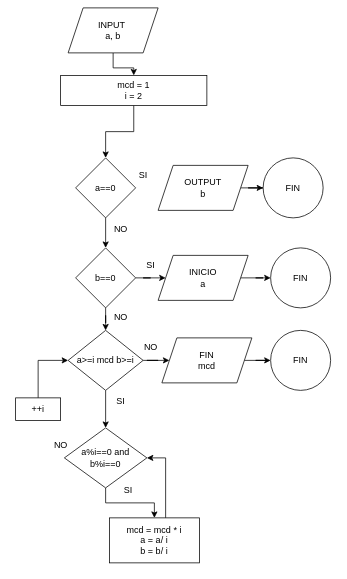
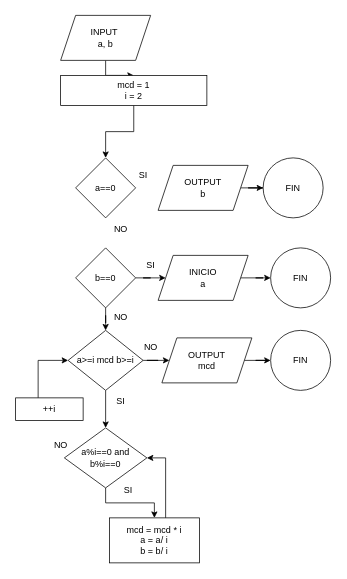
  <mxCell id="0" />
  <mxCell id="1" parent="0" />
  <mxCell id="2" value="" style="edgeStyle=orthogonalEdgeStyle;rounded=0;orthogonalLoop=1;jettySize=auto;html=1;" edge="1" parent="1" source="3" target="5"><mxGeometry relative="1" as="geometry" /></mxCell>
- <mxCell id="3" value="INPUT&amp;nbsp;&lt;div&gt;a, b&lt;/div&gt;" style="shape=parallelogram;perimeter=parallelogramPerimeter;whiteSpace=wrap;html=1;fixedSize=1;" vertex="1" parent="1"><mxGeometry x="90" y="10" width="120" height="60" as="geometry" /></mxCell>
+ <mxCell id="3" value="INPUT&amp;nbsp;&lt;div&gt;a, b&lt;/div&gt;" style="shape=parallelogram;perimeter=parallelogramPerimeter;whiteSpace=wrap;html=1;fixedSize=1;" vertex="1" parent="1"><mxGeometry x="80" y="20" width="120" height="60" as="geometry" /></mxCell>
  <mxCell id="4" value="" style="edgeStyle=orthogonalEdgeStyle;rounded=0;orthogonalLoop=1;jettySize=auto;html=1;" edge="1" parent="1" source="5" target="7"><mxGeometry relative="1" as="geometry" /></mxCell>
  <mxCell id="5" value="mcd = 1&lt;div&gt;i = 2&lt;/div&gt;" style="whiteSpace=wrap;html=1;" vertex="1" parent="1"><mxGeometry x="80" y="100" width="195" height="40" as="geometry" /></mxCell>
- <mxCell id="6" value="" style="edgeStyle=orthogonalEdgeStyle;rounded=0;orthogonalLoop=1;jettySize=auto;html=1;" edge="1" parent="1" source="7" target="15"><mxGeometry relative="1" as="geometry" /></mxCell>
  <mxCell id="7" value="a==0" style="rhombus;whiteSpace=wrap;html=1;" vertex="1" parent="1"><mxGeometry x="100" y="210" width="80" height="80" as="geometry" /></mxCell>
  <mxCell id="8" value="" style="edgeStyle=orthogonalEdgeStyle;rounded=0;orthogonalLoop=1;jettySize=auto;html=1;" edge="1" parent="1" source="9" target="10"><mxGeometry relative="1" as="geometry" /></mxCell>
  <mxCell id="9" value="OUTPUT&lt;div&gt;b&lt;/div&gt;" style="shape=parallelogram;perimeter=parallelogramPerimeter;whiteSpace=wrap;html=1;fixedSize=1;" vertex="1" parent="1"><mxGeometry x="210" y="220" width="120" height="60" as="geometry" /></mxCell>
  <mxCell id="10" value="FIN" style="ellipse;whiteSpace=wrap;html=1;" vertex="1" parent="1"><mxGeometry x="350" y="210" width="80" height="80" as="geometry" /></mxCell>
  <mxCell id="11" value="SI" style="text;html=1;align=center;verticalAlign=middle;resizable=0;points=[];autosize=1;strokeColor=none;fillColor=none;" vertex="1" parent="1"><mxGeometry x="175" y="218" width="30" height="30" as="geometry" /></mxCell>
  <mxCell id="12" value="NO" style="text;html=1;align=center;verticalAlign=middle;resizable=0;points=[];autosize=1;strokeColor=none;fillColor=none;" vertex="1" parent="1"><mxGeometry x="140" y="290" width="40" height="30" as="geometry" /></mxCell>
  <mxCell id="13" value="" style="edgeStyle=orthogonalEdgeStyle;rounded=0;orthogonalLoop=1;jettySize=auto;html=1;" edge="1" parent="1" source="15" target="17"><mxGeometry relative="1" as="geometry" /></mxCell>
  <mxCell id="14" value="" style="edgeStyle=orthogonalEdgeStyle;rounded=0;orthogonalLoop=1;jettySize=auto;html=1;" edge="1" parent="1" source="15" target="21"><mxGeometry relative="1" as="geometry" /></mxCell>
  <mxCell id="15" value="b==0" style="rhombus;whiteSpace=wrap;html=1;" vertex="1" parent="1"><mxGeometry x="100" y="330" width="80" height="80" as="geometry" /></mxCell>
  <mxCell id="16" value="" style="edgeStyle=orthogonalEdgeStyle;rounded=0;orthogonalLoop=1;jettySize=auto;html=1;" edge="1" parent="1" source="17" target="18"><mxGeometry relative="1" as="geometry" /></mxCell>
  <mxCell id="17" value="INICIO&lt;div&gt;a&lt;/div&gt;" style="shape=parallelogram;perimeter=parallelogramPerimeter;whiteSpace=wrap;html=1;fixedSize=1;" vertex="1" parent="1"><mxGeometry x="210" y="340" width="120" height="60" as="geometry" /></mxCell>
  <mxCell id="18" value="FIN" style="ellipse;whiteSpace=wrap;html=1;" vertex="1" parent="1"><mxGeometry x="360" y="330" width="80" height="80" as="geometry" /></mxCell>
  <mxCell id="19" value="" style="edgeStyle=orthogonalEdgeStyle;rounded=0;orthogonalLoop=1;jettySize=auto;html=1;" edge="1" parent="1" source="21" target="25"><mxGeometry relative="1" as="geometry" /></mxCell>
  <mxCell id="20" value="" style="edgeStyle=orthogonalEdgeStyle;rounded=0;orthogonalLoop=1;jettySize=auto;html=1;" edge="1" parent="1" source="21" target="31"><mxGeometry relative="1" as="geometry" /></mxCell>
  <mxCell id="21" value="a&amp;gt;=i mcd b&amp;gt;=i" style="rhombus;whiteSpace=wrap;html=1;" vertex="1" parent="1"><mxGeometry x="90" y="440" width="100" height="80" as="geometry" /></mxCell>
  <mxCell id="22" value="SI" style="text;html=1;align=center;verticalAlign=middle;resizable=0;points=[];autosize=1;strokeColor=none;fillColor=none;" vertex="1" parent="1"><mxGeometry x="185" y="338" width="30" height="30" as="geometry" /></mxCell>
  <mxCell id="23" value="NO" style="text;html=1;align=center;verticalAlign=middle;resizable=0;points=[];autosize=1;strokeColor=none;fillColor=none;" vertex="1" parent="1"><mxGeometry x="140" y="408" width="40" height="30" as="geometry" /></mxCell>
  <mxCell id="24" value="" style="edgeStyle=orthogonalEdgeStyle;rounded=0;orthogonalLoop=1;jettySize=auto;html=1;" edge="1" parent="1" source="25" target="26"><mxGeometry relative="1" as="geometry" /></mxCell>
- <mxCell id="25" value="FIN&lt;div&gt;mcd&lt;/div&gt;" style="shape=parallelogram;perimeter=parallelogramPerimeter;whiteSpace=wrap;html=1;fixedSize=1;" vertex="1" parent="1"><mxGeometry x="215" y="450" width="120" height="60" as="geometry" /></mxCell>
+ <mxCell id="25" value="OUTPUT&lt;div&gt;mcd&lt;/div&gt;" style="shape=parallelogram;perimeter=parallelogramPerimeter;whiteSpace=wrap;html=1;fixedSize=1;" vertex="1" parent="1"><mxGeometry x="215" y="450" width="120" height="60" as="geometry" /></mxCell>
  <mxCell id="26" value="FIN" style="ellipse;whiteSpace=wrap;html=1;" vertex="1" parent="1"><mxGeometry x="360" y="440" width="80" height="80" as="geometry" /></mxCell>
  <mxCell id="27" value="NO" style="text;html=1;align=center;verticalAlign=middle;resizable=0;points=[];autosize=1;strokeColor=none;fillColor=none;" vertex="1" parent="1"><mxGeometry x="180" y="448" width="40" height="30" as="geometry" /></mxCell>
  <mxCell id="28" value="SI" style="text;html=1;align=center;verticalAlign=middle;resizable=0;points=[];autosize=1;strokeColor=none;fillColor=none;" vertex="1" parent="1"><mxGeometry x="145" y="520" width="30" height="30" as="geometry" /></mxCell>
  <mxCell id="29" style="edgeStyle=orthogonalEdgeStyle;rounded=0;orthogonalLoop=1;jettySize=auto;html=1;entryX=0;entryY=0.5;entryDx=0;entryDy=0;" edge="1" parent="1" source="36" target="21"><mxGeometry relative="1" as="geometry"><Array as="points"><mxPoint x="50" y="480" /></Array></mxGeometry></mxCell>
  <mxCell id="30" value="" style="edgeStyle=orthogonalEdgeStyle;rounded=0;orthogonalLoop=1;jettySize=auto;html=1;" edge="1" parent="1" source="31" target="34"><mxGeometry relative="1" as="geometry" /></mxCell>
  <mxCell id="31" value="a%i==0 and b%i==0" style="rhombus;whiteSpace=wrap;html=1;" vertex="1" parent="1"><mxGeometry x="85" y="570" width="110" height="80" as="geometry" /></mxCell>
  <mxCell id="32" value="SI" style="text;html=1;align=center;verticalAlign=middle;resizable=0;points=[];autosize=1;strokeColor=none;fillColor=none;" vertex="1" parent="1"><mxGeometry x="155" y="638" width="30" height="30" as="geometry" /></mxCell>
  <mxCell id="33" value="" style="edgeStyle=orthogonalEdgeStyle;rounded=0;orthogonalLoop=1;jettySize=auto;html=1;entryX=1;entryY=0.5;entryDx=0;entryDy=0;" edge="1" parent="1" source="34" target="31"><mxGeometry relative="1" as="geometry"><mxPoint x="240" y="720" as="targetPoint" /><Array as="points"><mxPoint x="220" y="720" /><mxPoint x="220" y="610" /></Array></mxGeometry></mxCell>
  <mxCell id="34" value="mcd = mcd * i&lt;div&gt;a = a/ i&lt;/div&gt;&lt;div&gt;b = b/ i&lt;/div&gt;" style="whiteSpace=wrap;html=1;" vertex="1" parent="1"><mxGeometry x="145" y="690" width="120" height="60" as="geometry" /></mxCell>
  <mxCell id="35" value="NO" style="text;html=1;align=center;verticalAlign=middle;resizable=0;points=[];autosize=1;strokeColor=none;fillColor=none;" vertex="1" parent="1"><mxGeometry x="60" y="578" width="40" height="30" as="geometry" /></mxCell>
- <mxCell id="36" value="++i" style="whiteSpace=wrap;html=1;" vertex="1" parent="1"><mxGeometry x="20" y="530" width="60" height="30" as="geometry" /></mxCell>
+ <mxCell id="36" value="++i" style="whiteSpace=wrap;html=1;" vertex="1" parent="1"><mxGeometry x="20" y="530" width="90" height="30" as="geometry" /></mxCell>
